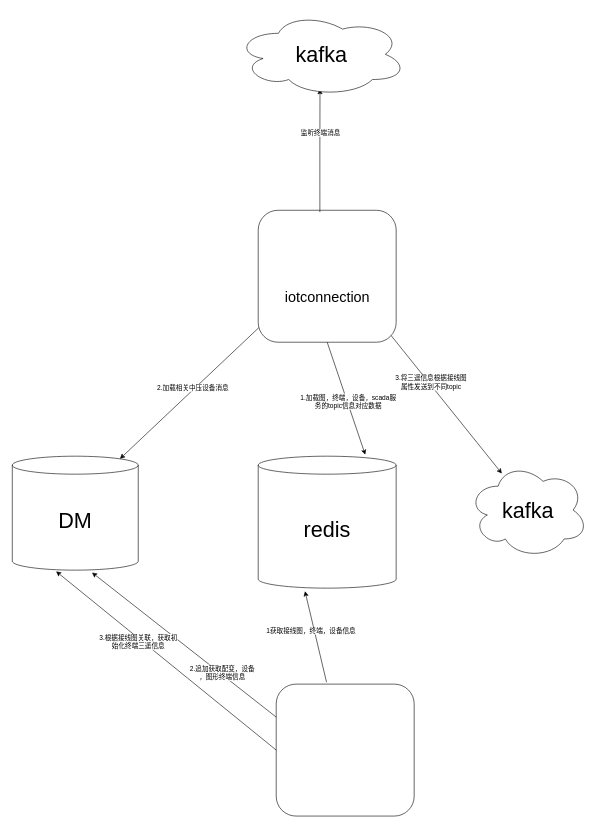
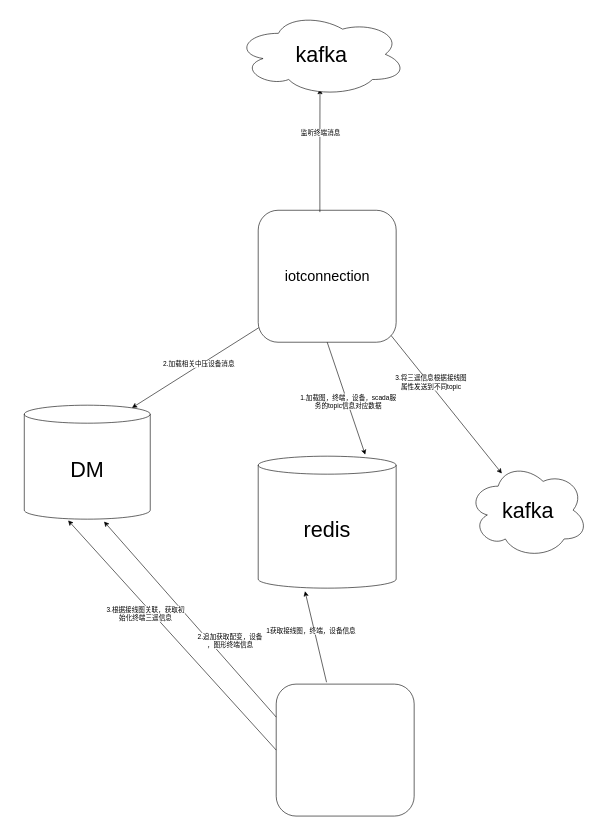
  <mxCell id="0" />
  <mxCell id="1" parent="0" />
  <mxCell id="2" value="&lt;font style=&quot;font-size: 36px;&quot;&gt;redis&lt;/font&gt;" style="shape=cylinder3;whiteSpace=wrap;html=1;boundedLbl=1;backgroundOutline=1;size=15;" parent="1" vertex="1"><mxGeometry x="430" y="760" width="230" height="220" as="geometry" /></mxCell>
- <mxCell id="3" value="&lt;font style=&quot;font-size: 36px;&quot;&gt;DM&lt;/font&gt;" style="shape=cylinder3;whiteSpace=wrap;html=1;boundedLbl=1;backgroundOutline=1;size=15;" parent="1" vertex="1"><mxGeometry x="20" y="760" width="210" height="190" as="geometry" /></mxCell>
+ <mxCell id="3" value="&lt;font style=&quot;font-size: 36px;&quot;&gt;DM&lt;/font&gt;" style="shape=cylinder3;whiteSpace=wrap;html=1;boundedLbl=1;backgroundOutline=1;size=15;" parent="1" vertex="1"><mxGeometry x="40" y="675" width="210" height="190" as="geometry" /></mxCell>
  <mxCell id="4" value="&lt;font style=&quot;font-size: 36px;&quot;&gt;kafka&lt;/font&gt;" style="ellipse;shape=cloud;whiteSpace=wrap;html=1;" vertex="1" parent="1"><mxGeometry x="780" y="770" width="200" height="160" as="geometry" /></mxCell>
  <mxCell id="5" value="" style="rounded=1;whiteSpace=wrap;html=1;" vertex="1" parent="1"><mxGeometry x="430" y="350" width="230" height="220" as="geometry" /></mxCell>
  <mxCell id="6" style="edgeStyle=orthogonalEdgeStyle;rounded=0;orthogonalLoop=1;jettySize=auto;html=1;exitX=0.447;exitY=0.014;exitDx=0;exitDy=0;exitPerimeter=0;" edge="1" parent="1" source="5"><mxGeometry relative="1" as="geometry"><mxPoint x="533" y="358" as="sourcePoint" /><mxPoint x="533" y="148" as="targetPoint" /></mxGeometry></mxCell>
  <mxCell id="7" value="监听终端消息" style="edgeLabel;html=1;align=center;verticalAlign=middle;resizable=0;points=[];" vertex="1" connectable="0" parent="6"><mxGeometry x="0.294" relative="1" as="geometry"><mxPoint as="offset" /></mxGeometry></mxCell>
- <mxCell id="8" value="&lt;font style=&quot;font-size: 24px;&quot;&gt;iotconnection&lt;/font&gt;" style="text;html=1;align=center;verticalAlign=middle;resizable=0;points=[];autosize=1;strokeColor=none;fillColor=none;" vertex="1" parent="1"><mxGeometry x="465" y="475" width="160" height="40" as="geometry" /></mxCell>
+ <mxCell id="8" value="&lt;font style=&quot;font-size: 24px;&quot;&gt;iotconnection&lt;/font&gt;" style="text;html=1;align=center;verticalAlign=middle;resizable=0;points=[];autosize=1;strokeColor=none;fillColor=none;" vertex="1" parent="1"><mxGeometry x="465" y="440" width="160" height="40" as="geometry" /></mxCell>
  <mxCell id="9" value="" style="endArrow=classic;html=1;rounded=0;exitX=0.5;exitY=1;exitDx=0;exitDy=0;entryX=0.776;entryY=-0.011;entryDx=0;entryDy=0;entryPerimeter=0;" edge="1" parent="1" source="5" target="2"><mxGeometry width="50" height="50" relative="1" as="geometry"><mxPoint x="750" y="520" as="sourcePoint" /><mxPoint x="800" y="470" as="targetPoint" /></mxGeometry></mxCell>
  <mxCell id="10" value="1.加载图，终端，设备，scada服&lt;br&gt;务的topic信息对应数据" style="edgeLabel;html=1;align=center;verticalAlign=middle;resizable=0;points=[];" vertex="1" connectable="0" parent="9"><mxGeometry x="0.053" y="1" relative="1" as="geometry"><mxPoint as="offset" /></mxGeometry></mxCell>
  <mxCell id="11" value="&lt;font style=&quot;font-size: 36px;&quot;&gt;kafka&lt;/font&gt;" style="ellipse;shape=cloud;whiteSpace=wrap;html=1;" vertex="1" parent="1"><mxGeometry x="392.5" y="20" width="285" height="140" as="geometry" /></mxCell>
  <mxCell id="12" value="" style="endArrow=classic;html=1;rounded=0;exitX=0.004;exitY=0.89;exitDx=0;exitDy=0;exitPerimeter=0;entryX=0.855;entryY=0;entryDx=0;entryDy=4.35;entryPerimeter=0;" edge="1" parent="1" source="5" target="3"><mxGeometry width="50" height="50" relative="1" as="geometry"><mxPoint x="750" y="590" as="sourcePoint" /><mxPoint x="800" y="540" as="targetPoint" /></mxGeometry></mxCell>
  <mxCell id="13" value="2.加载相关中压设备消息" style="edgeLabel;html=1;align=center;verticalAlign=middle;resizable=0;points=[];" vertex="1" connectable="0" parent="12"><mxGeometry x="-0.063" y="-3" relative="1" as="geometry"><mxPoint as="offset" /></mxGeometry></mxCell>
  <mxCell id="14" value="" style="rounded=1;whiteSpace=wrap;html=1;" vertex="1" parent="1"><mxGeometry x="460" y="1140" width="230" height="220" as="geometry" /></mxCell>
  <mxCell id="15" value="" style="endArrow=classic;html=1;rounded=0;exitX=0.964;exitY=0.95;exitDx=0;exitDy=0;exitPerimeter=0;entryX=0.281;entryY=0.118;entryDx=0;entryDy=0;entryPerimeter=0;" edge="1" parent="1" source="5" target="4"><mxGeometry width="50" height="50" relative="1" as="geometry"><mxPoint x="750" y="680" as="sourcePoint" /><mxPoint x="800" y="630" as="targetPoint" /></mxGeometry></mxCell>
  <mxCell id="16" value="3.将三遥信息根据接线图&lt;br&gt;属性发送到不同topic" style="edgeLabel;html=1;align=center;verticalAlign=middle;resizable=0;points=[];" vertex="1" connectable="0" parent="15"><mxGeometry x="-0.308" y="3" relative="1" as="geometry"><mxPoint as="offset" /></mxGeometry></mxCell>
  <mxCell id="17" value="" style="endArrow=classic;html=1;rounded=0;exitX=0.365;exitY=-0.014;exitDx=0;exitDy=0;exitPerimeter=0;entryX=0.339;entryY=1.023;entryDx=0;entryDy=0;entryPerimeter=0;" edge="1" parent="1" source="14" target="2"><mxGeometry width="50" height="50" relative="1" as="geometry"><mxPoint x="240" y="1110" as="sourcePoint" /><mxPoint x="290" y="1060" as="targetPoint" /></mxGeometry></mxCell>
  <mxCell id="18" value="1获取接线图，终端，设备信息" style="edgeLabel;html=1;align=center;verticalAlign=middle;resizable=0;points=[];" vertex="1" connectable="0" parent="17"><mxGeometry x="0.152" y="6" relative="1" as="geometry"><mxPoint as="offset" /></mxGeometry></mxCell>
  <mxCell id="19" value="" style="endArrow=classic;html=1;rounded=0;exitX=0;exitY=0.25;exitDx=0;exitDy=0;entryX=0.633;entryY=1.021;entryDx=0;entryDy=0;entryPerimeter=0;" edge="1" parent="1" source="14" target="3"><mxGeometry width="50" height="50" relative="1" as="geometry"><mxPoint x="240" y="1110" as="sourcePoint" /><mxPoint x="290" y="1060" as="targetPoint" /></mxGeometry></mxCell>
  <mxCell id="20" value="2.追加获取配变，设备&lt;br&gt;，图形终端信息" style="edgeLabel;html=1;align=center;verticalAlign=middle;resizable=0;points=[];" vertex="1" connectable="0" parent="19"><mxGeometry x="0.238" y="-2" relative="1" as="geometry"><mxPoint x="99" y="76" as="offset" /></mxGeometry></mxCell>
  <mxCell id="21" value="" style="endArrow=classic;html=1;rounded=0;exitX=0;exitY=0.5;exitDx=0;exitDy=0;entryX=0.348;entryY=1.011;entryDx=0;entryDy=0;entryPerimeter=0;" edge="1" parent="1" source="14" target="3"><mxGeometry width="50" height="50" relative="1" as="geometry"><mxPoint x="240" y="1110" as="sourcePoint" /><mxPoint x="290" y="1060" as="targetPoint" /></mxGeometry></mxCell>
  <mxCell id="22" value="3.根据接线图关联，获取初&lt;br&gt;始化终端三遥信息" style="edgeLabel;html=1;align=center;verticalAlign=middle;resizable=0;points=[];" vertex="1" connectable="0" parent="21"><mxGeometry x="0.12" y="1" relative="1" as="geometry"><mxPoint x="-24" y="-14" as="offset" /></mxGeometry></mxCell>
